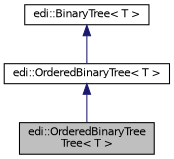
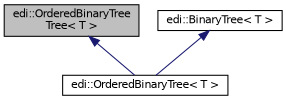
  digraph {
    node [color=black fillcolor=white fontname=Helvetica fontsize=10 shape=record style=filled]
    edge [color=midnightblue dir=back fontname=Helvetica fontsize=10 labelfontname=Helvetica labelfontsize=10 style=solid]
    n1 [fillcolor=grey75 fontcolor=black height=0.2 label="edi::OrderedBinaryTree\lTree\< T \>" width=0.4]
    n2 [height=0.2 label="edi::OrderedBinaryTree\< T \>" width=0.4]
    n3 [height=0.2 label="edi::BinaryTree\< T \>" width=0.4]
-   n2 -> n1
+   n1 -> n2
    n3 -> n2
  }
